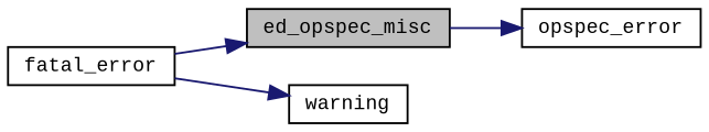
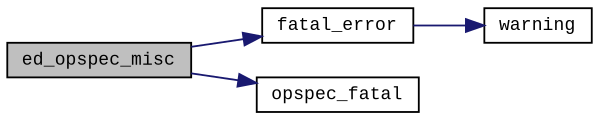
  digraph {
    fontname="Liberation Mono"
    rankdir=LR
    node [color=black fillcolor=white fontname="Liberation Mono" fontsize=10 shape=record style=filled]
    edge [color=midnightblue fontname="Liberation Mono" fontsize=10 labelfontname=Helvetica labelfontsize=10 style=solid]
    n1 [fillcolor=grey75 fontcolor=black height=0.2 label=ed_opspec_misc width=0.4]
    n2 [height=0.2 label=fatal_error width=0.4]
-   n3 [height=0.2 label=opspec_error width=0.4]
+   n3 [height=0.2 label=opspec_fatal width=0.4]
    n4 [height=0.2 label=warning width=0.4]
-   n2 -> n1
+   n1 -> n2
    n1 -> n3
    n2 -> n4
  }
